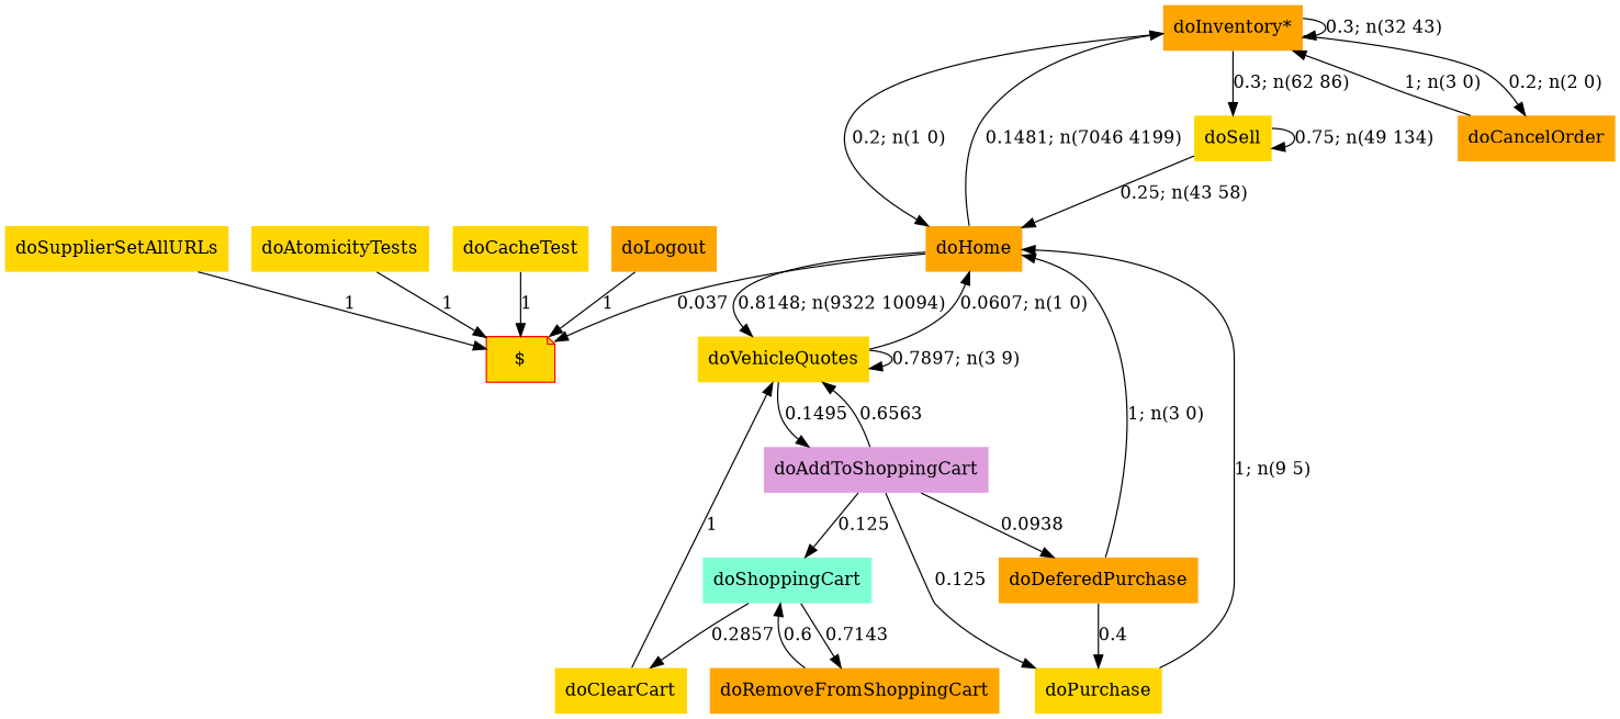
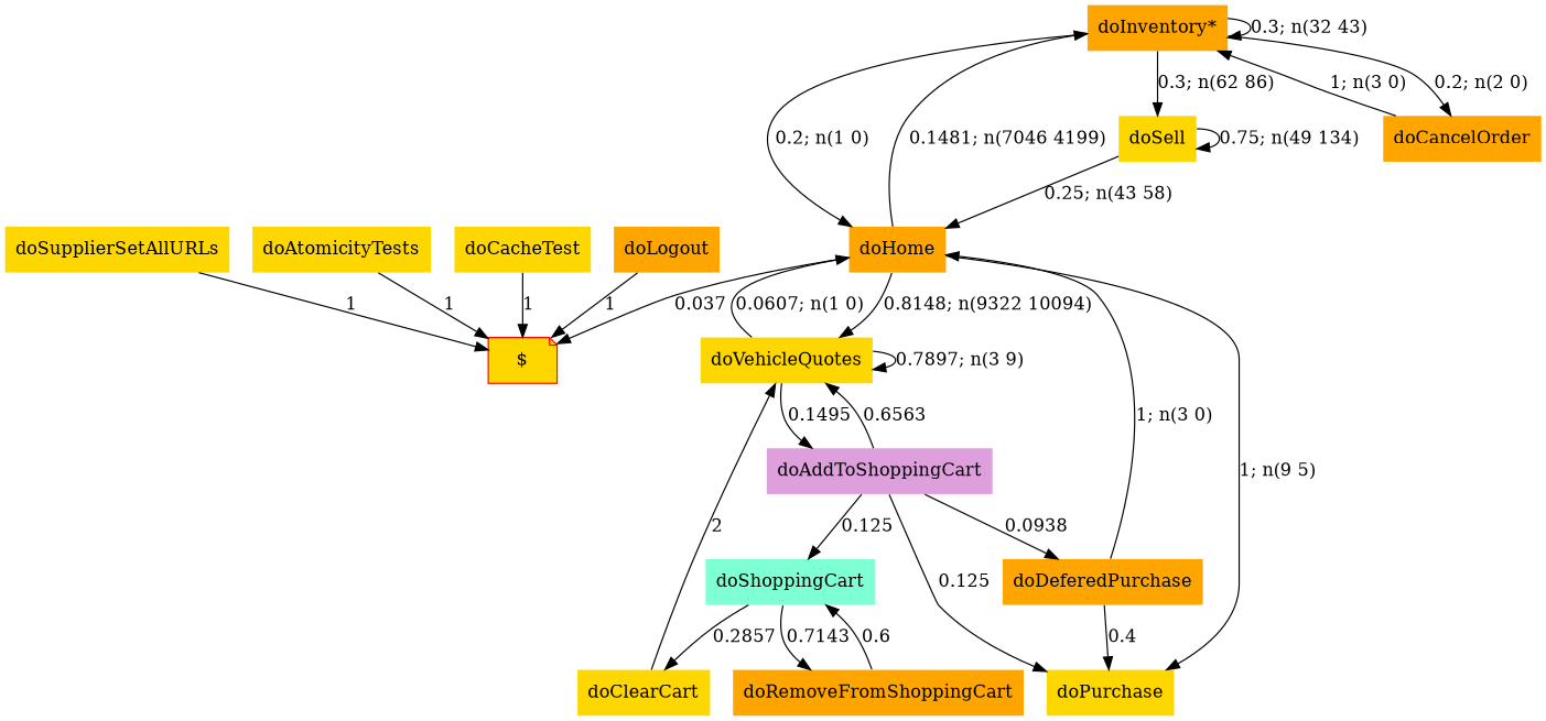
  digraph {
    node [color=red fillcolor=gold shape=none style=filled]
    edge [style=solid]
    n1 [fillcolor=orange label="doInventory*"]
    n2 [fillcolor=orange label=doHome]
    n3 [color=gray40 label=doSell]
    n4 [color=teal fillcolor=orange label=doCancelOrder]
    "$" [shape=note]
    n6 [color=darkgreen label=doVehicleQuotes]
    n7 [color=darkgreen label=doSupplierSetAllURLs]
    n8 [color=teal label=doAtomicityTests]
    n9 [color=teal label=doCacheTest]
    n10 [color=teal fillcolor=plum label=doAddToShoppingCart]
    n11 [fillcolor=orange label=doDeferedPurchase]
    n12 [fillcolor=aquamarine label=doShoppingCart]
    n13 [color=darkgreen label=doPurchase]
    n14 [label=doClearCart]
    n15 [fillcolor=orange label=doRemoveFromShoppingCart]
    n16 [color=gray40 fillcolor=orange label=doLogout]
    n1 -> n1 [label="0.3; n(32 43)"]
    n1 -> n2 [label="0.2; n(1 0)"]
    n1 -> n3 [label="0.3; n(62 86)"]
    n1 -> n4 [label="0.2; n(2 0)"]
    n2 -> n1 [label="0.1481; n(7046 4199)"]
    n2 -> "$" [label=0.037]
    n2 -> n6 [label="0.8148; n(9322 10094)"]
    n3 -> n2 [label="0.25; n(43 58)"]
    n3 -> n3 [label="0.75; n(49 134)"]
    n4 -> n1 [label="1; n(3 0)"]
    n6 -> n2 [label="0.0607; n(1 0)"]
    n6 -> n6 [label="0.7897; n(3 9)"]
    n6 -> n10 [label=0.1495]
    n7 -> "$" [label=1]
    n8 -> "$" [label=1]
    n9 -> "$" [label=1]
    n10 -> n6 [label=0.6563]
    n10 -> n11 [label=0.0938]
    n10 -> n12 [label=0.125]
    n10 -> n13 [label=0.125]
    n11 -> n2 [label="1; n(3 0)"]
    n11 -> n13 [label=0.4]
    n12 -> n14 [label=0.2857]
    n12 -> n15 [label=0.7143]
-   n13 -> n2 [label="1; n(9 5)"]
-   n14 -> n6 [label=1]
+   n2 -> n13 [label="1; n(9 5)"]
+   n14 -> n6 [label=2]
    n15 -> n12 [label=0.6]
    n16 -> "$" [label=1]
  }
